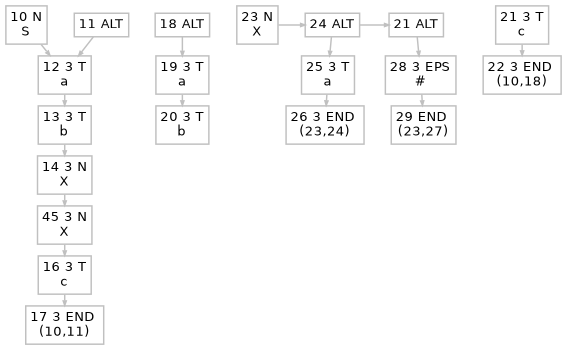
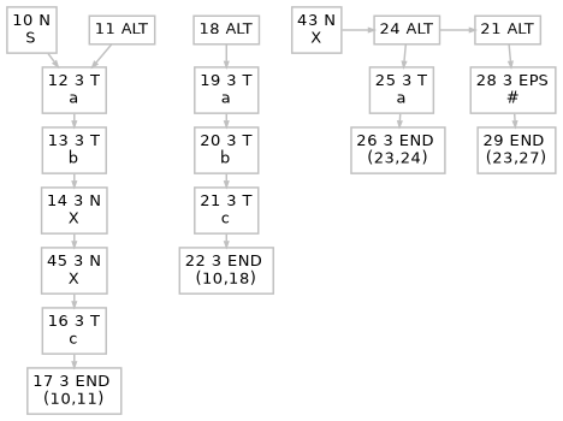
  digraph {
    ordering=out
    ranksep=0.1
    node [color=gray fontname=Helvetica fontsize=9 margin=0.04 shape=box]
    edge [arrowsize=0.3 color=gray fontname=Helvetica fontsize=9]
    n1 [height=0 label="10 N\nS" width=0]
    n2 [height=0 label="11 ALT" width=0]
    n3 [height=0 label="18 ALT" width=0]
-   n4 [height=0 label="23 N\nX" width=0]
+   n4 [height=0 label="43 N\nX" width=0]
    n5 [height=0 label="24 ALT" width=0]
    n6 [height=0 label="21 ALT" width=0]
    n7 [height=0 label="12 3 T\na" width=0]
    n8 [height=0 label="19 3 T\na" width=0]
    n9 [height=0 label="25 3 T\na" width=0]
    n10 [height=0 label="28 3 EPS\n#" width=0]
    n11 [height=0 label="13 3 T\nb" width=0]
    n12 [height=0 label="14 3 N\nX" width=0]
    n13 [height=0 label="45 3 N\nX" width=0]
    n14 [height=0 label="16 3 T\nc" width=0]
    n15 [height=0 label="17 3 END \n(10,11)" width=0]
    n16 [height=0 label="20 3 T\nb" width=0]
    n17 [height=0 label="21 3 T\nc" width=0]
    n18 [height=0 label="22 3 END \n(10,18)" width=0]
    n19 [height=0 label="26 3 END \n(23,24)" width=0]
    n20 [height=0 label="29 END \n(23,27)" width=0]
    subgraph sub_1 {
      rank=same
      n1
      n2
    }
    subgraph sub_2 {
      rank=same
      n2
      n3
    }
    subgraph sub_3 {
      rank=same
      n4
      n5
    }
    subgraph sub_4 {
      rank=same
      n5
      n6
    }
    n1 -> n7
    n2 -> n7
    n3 -> n8
    n4 -> n5
    n5 -> n6
    n5 -> n9
    n6 -> n10
    n7 -> n11
    n8 -> n16
    n9 -> n19
    n10 -> n20
    n11 -> n12
    n12 -> n13
    n13 -> n14
    n14 -> n15
+   n16 -> n17
    n17 -> n18
  }
